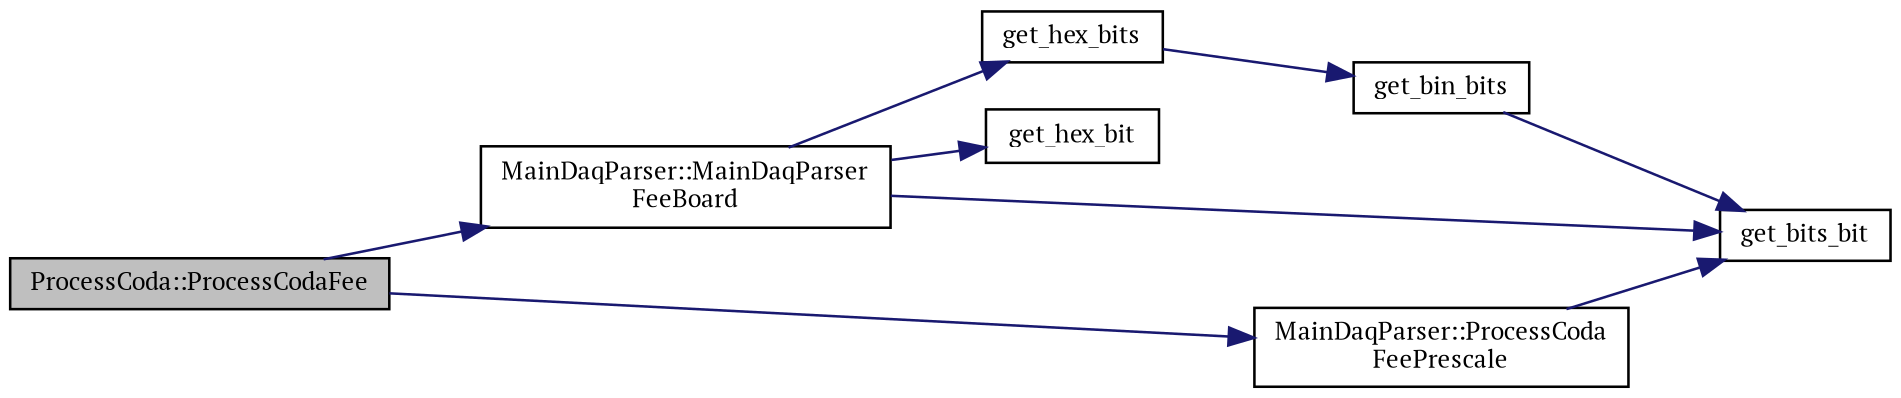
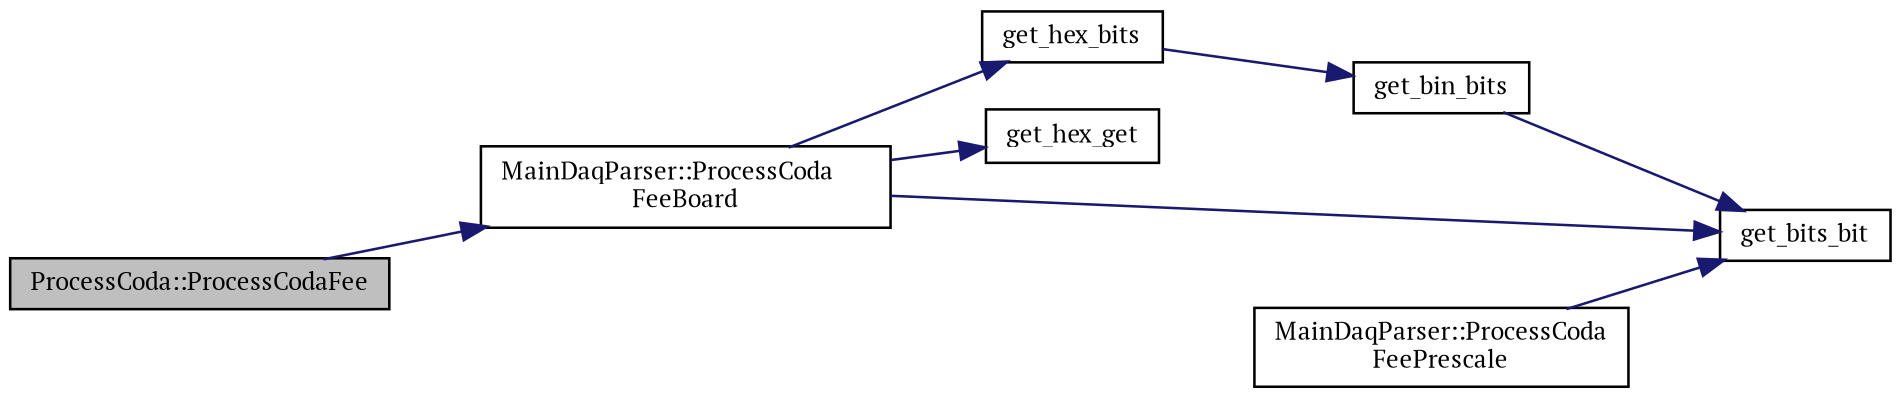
  digraph {
    fontname="PT Serif"
    rankdir=LR
    node [color=black fontname="PT Serif" fontsize=10 shape=record]
    edge [color=midnightblue fontname="PT Serif" fontsize=10 labelfontname=FreeSans labelfontsize=10 style=solid]
    n1 [fillcolor=grey75 fontcolor=black height=0.2 label="ProcessCoda::ProcessCodaFee" style=filled width=0.4]
-   n2 [height=0.2 label="MainDaqParser::MainDaqParser\lFeeBoard" width=0.4]
+   n2 [height=0.2 label="MainDaqParser::ProcessCoda\lFeeBoard" width=0.4]
    n3 [height=0.2 label="MainDaqParser::ProcessCoda\lFeePrescale" width=0.4]
    n4 [height=0.2 label=get_hex_bits width=0.4]
-   n5 [height=0.2 label=get_hex_bit width=0.4]
+   n5 [height=0.2 label=get_hex_get width=0.4]
    n6 [height=0.2 label=get_bits_bit width=0.4]
    n7 [height=0.2 label=get_bin_bits width=0.4]
    n1 -> n2
-   n1 -> n3
    n2 -> n4
    n2 -> n5
    n2 -> n6
    n3 -> n6
    n4 -> n7
    n7 -> n6
  }
